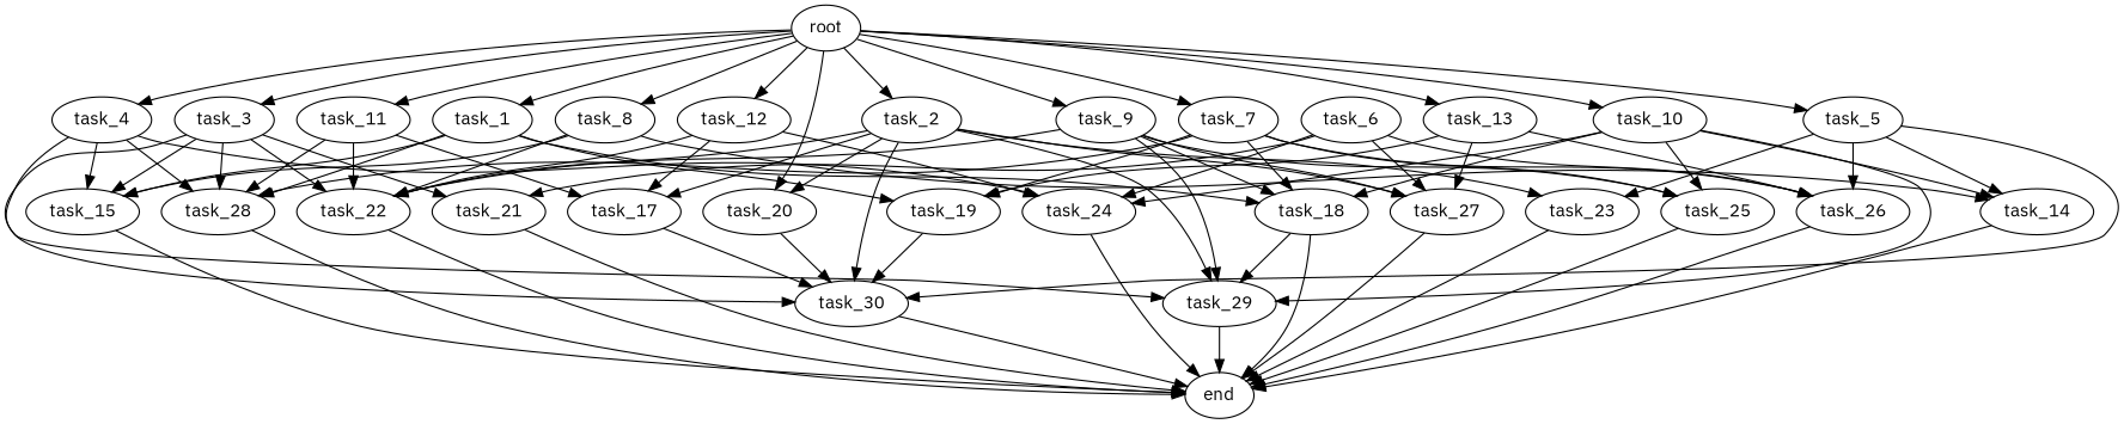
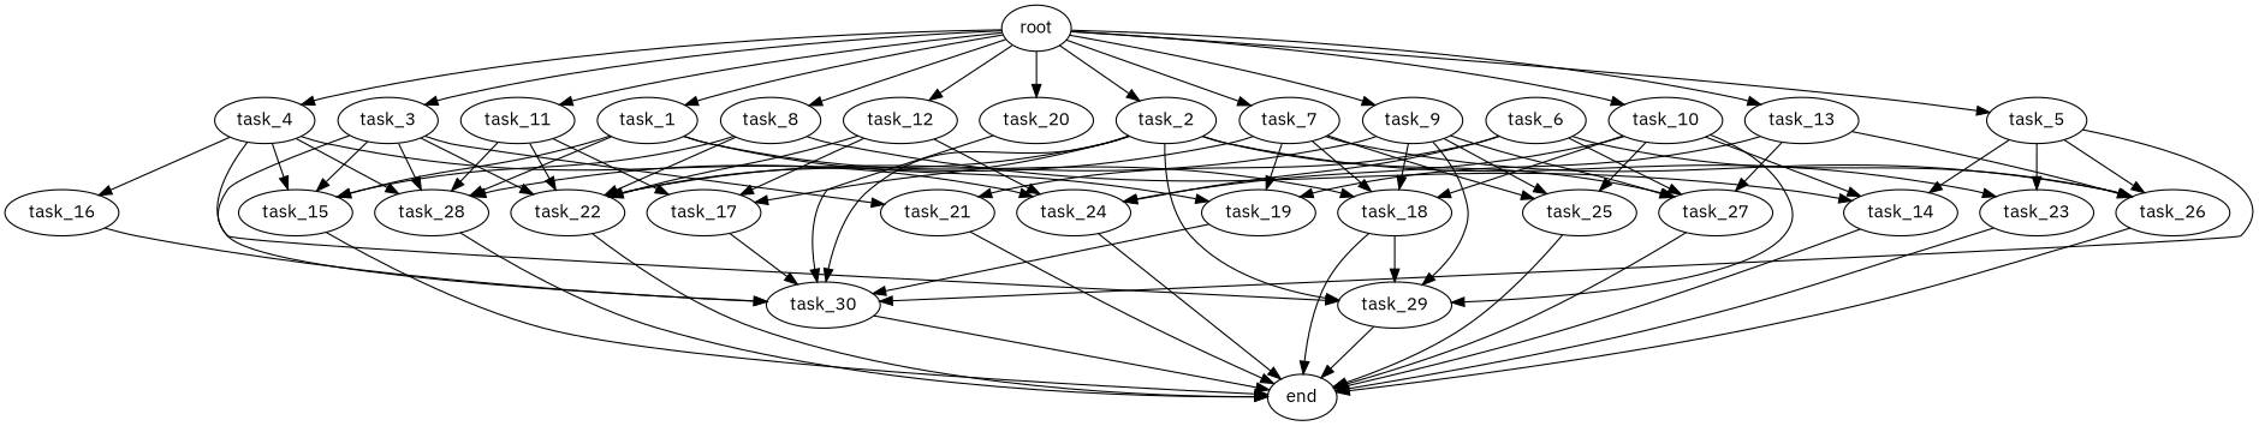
  digraph {
    fontname="IBM Plex Sans"
    node [fontname="IBM Plex Sans"]
    edge [fontname="IBM Plex Sans"]
    root
    task_1
    task_2
    task_3
    task_4
    task_5
    task_7
    task_8
    task_9
    task_10
    task_11
    task_12
    task_13
    task_20
    task_15
    task_18
    task_19
    task_28
    task_17
    task_22
    task_23
    task_27
    task_29
    task_30
    task_21
+   task_16
    task_24
    task_14
    task_26
    task_6
    task_25
    end
    root -> task_1
    root -> task_2
    root -> task_3
    root -> task_4
    root -> task_5
    root -> task_7
    root -> task_8
    root -> task_9
    root -> task_10
    root -> task_11
    root -> task_12
    root -> task_13
    root -> task_20
    task_1 -> task_15
    task_1 -> task_18
    task_1 -> task_19
    task_1 -> task_28
-   task_2 -> task_20
    task_2 -> task_17
    task_2 -> task_22
    task_2 -> task_23
    task_2 -> task_27
    task_2 -> task_29
    task_2 -> task_30
    task_3 -> task_15
    task_3 -> task_28
    task_3 -> task_22
    task_3 -> task_30
    task_3 -> task_21
    task_4 -> task_15
    task_4 -> task_28
    task_4 -> task_29
+   task_4 -> task_16
    task_4 -> task_24
    task_5 -> task_23
    task_5 -> task_30
    task_5 -> task_14
    task_5 -> task_26
    task_7 -> task_18
    task_7 -> task_19
    task_7 -> task_28
    task_7 -> task_26
    task_7 -> task_25
    task_8 -> task_15
    task_8 -> task_22
    task_8 -> task_14
    task_9 -> task_18
    task_9 -> task_22
    task_9 -> task_27
    task_9 -> task_29
    task_9 -> task_25
    task_10 -> task_18
    task_10 -> task_29
    task_10 -> task_24
    task_10 -> task_14
    task_10 -> task_25
    task_11 -> task_28
    task_11 -> task_17
    task_11 -> task_22
    task_12 -> task_17
    task_12 -> task_22
    task_12 -> task_24
    task_13 -> task_19
    task_13 -> task_27
    task_13 -> task_26
    task_20 -> task_30
    task_15 -> end
    task_18 -> task_29
    task_18 -> end
    task_19 -> task_30
    task_28 -> end
    task_17 -> task_30
    task_22 -> end
    task_23 -> end
    task_27 -> end
    task_29 -> end
    task_30 -> end
    task_21 -> end
+   task_16 -> task_30
    task_24 -> end
    task_14 -> end
    task_26 -> end
    task_6 -> task_27
    task_6 -> task_21
    task_6 -> task_24
    task_6 -> task_26
    task_25 -> end
  }
